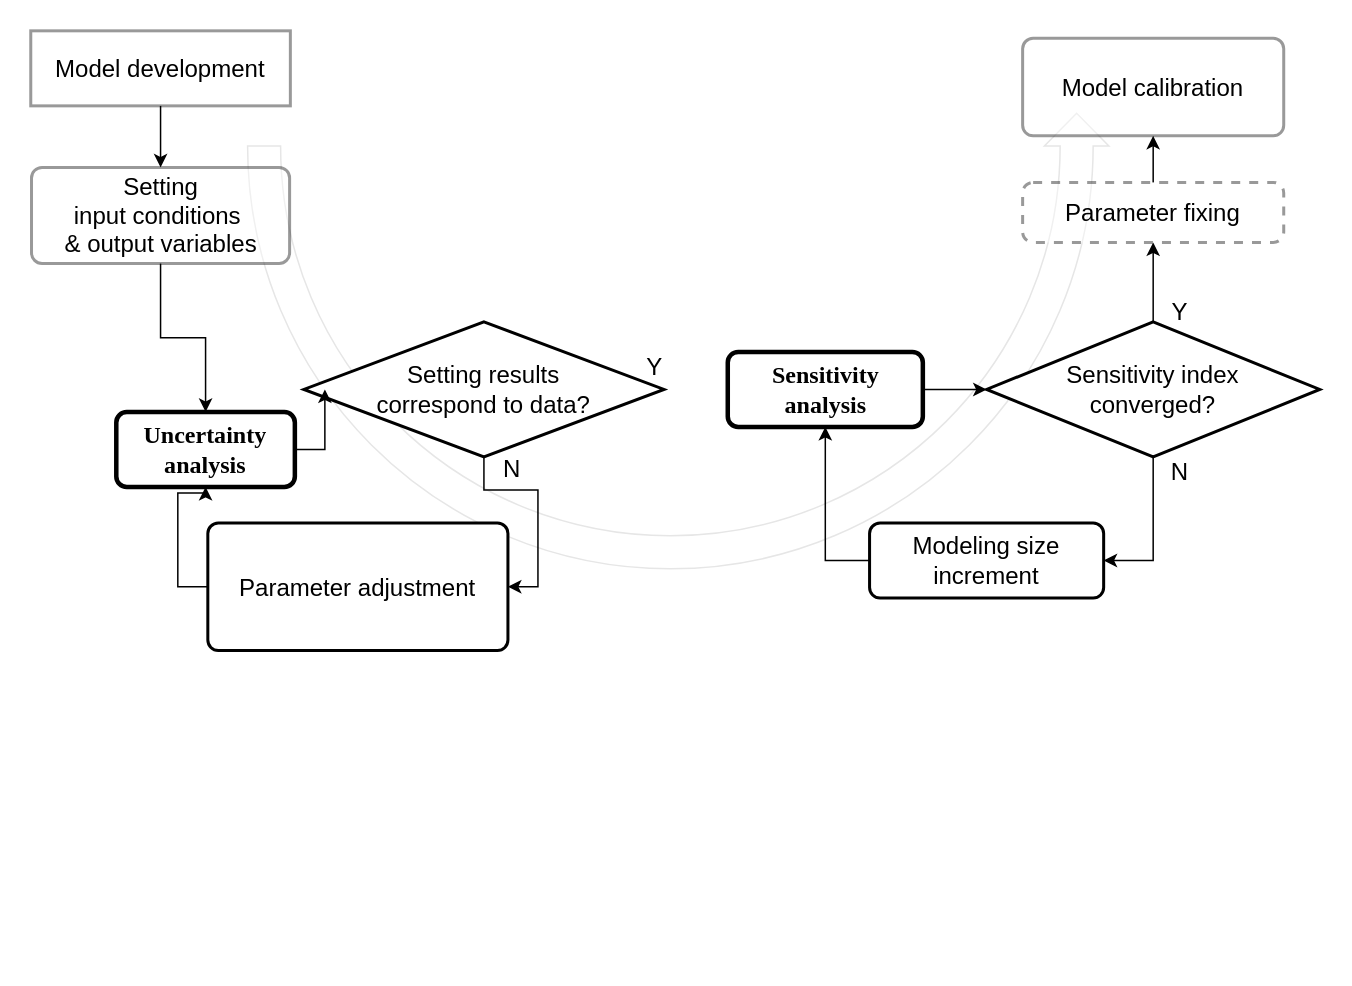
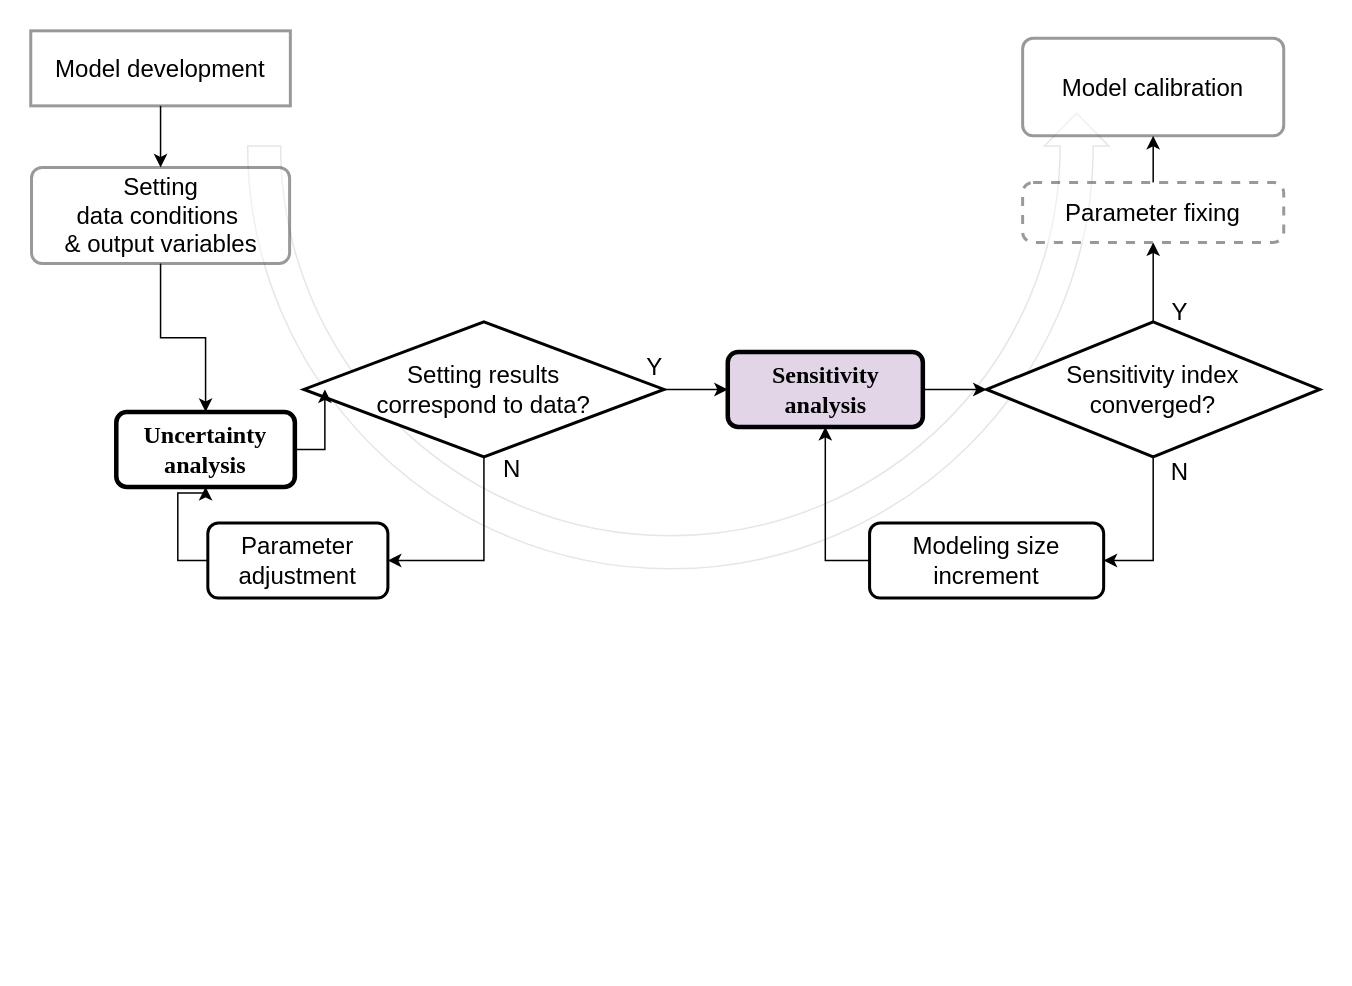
  <mxCell id="0" />
  <mxCell id="1" parent="0" />
  <mxCell id="2" value="" style="html=1;shadow=0;dashed=0;align=center;verticalAlign=middle;shape=mxgraph.arrows2.uTurnArrow;dy=11;arrowHead=43;dx2=21.85;strokeColor=#E6E6E6;strokeWidth=1;rotation=-90;flipV=1;perimeterSpacing=0;" vertex="1" parent="1"><mxGeometry x="421" y="61" width="61" height="574" as="geometry" /></mxCell>
  <mxCell id="3" value="" style="edgeStyle=orthogonalEdgeStyle;rounded=0;orthogonalLoop=1;jettySize=auto;html=1;" edge="1" parent="1" source="4" target="25"><mxGeometry relative="1" as="geometry" /></mxCell>
  <mxCell id="4" value="&lt;font style=&quot;font-size: 16px&quot;&gt;Model development&lt;/font&gt;" style="whiteSpace=wrap;html=1;absoluteArcSize=1;arcSize=14;strokeWidth=2;opacity=40;rounded=0;" parent="1" vertex="1"><mxGeometry x="20" y="20" width="173" height="50" as="geometry" /></mxCell>
  <mxCell id="5" value="&lt;font style=&quot;font-size: 16px&quot; face=&quot;Verdana&quot;&gt;&lt;b&gt;Uncertainty analysis&lt;/b&gt;&lt;/font&gt;" style="rounded=1;whiteSpace=wrap;html=1;absoluteArcSize=1;arcSize=14;strokeWidth=3;" parent="1" vertex="1"><mxGeometry x="77" y="274" width="119" height="50" as="geometry" /></mxCell>
+ <mxCell id="6" value="" style="edgeStyle=orthogonalEdgeStyle;rounded=0;orthogonalLoop=1;jettySize=auto;html=1;" edge="1" parent="1" source="7" target="9"><mxGeometry relative="1" as="geometry" /></mxCell>
  <mxCell id="7" value="&lt;div style=&quot;font-size: 16px&quot;&gt;&lt;font style=&quot;font-size: 16px&quot;&gt;Setting results &lt;br&gt;&lt;/font&gt;&lt;/div&gt;&lt;div style=&quot;font-size: 16px&quot;&gt;&lt;font style=&quot;font-size: 16px&quot;&gt;correspond to data?&lt;/font&gt;&lt;/div&gt;" style="strokeWidth=2;html=1;shape=mxgraph.flowchart.decision;whiteSpace=wrap;" parent="1" vertex="1"><mxGeometry x="202" y="214" width="240" height="90" as="geometry" /></mxCell>
  <mxCell id="8" value="" style="edgeStyle=orthogonalEdgeStyle;rounded=0;orthogonalLoop=1;jettySize=auto;html=1;" parent="1" source="5" target="7" edge="1"><mxGeometry relative="1" as="geometry" /></mxCell>
- <mxCell id="9" value="&lt;font style=&quot;font-size: 16px&quot; face=&quot;Verdana&quot;&gt;&lt;b&gt;Sensitivity analysis&lt;/b&gt;&lt;/font&gt;" style="rounded=1;whiteSpace=wrap;html=1;absoluteArcSize=1;arcSize=14;strokeWidth=3;" parent="1" vertex="1"><mxGeometry x="484.5" y="234" width="130" height="50" as="geometry" /></mxCell>
+ <mxCell id="9" value="&lt;font style=&quot;font-size: 16px&quot; face=&quot;Verdana&quot;&gt;&lt;b&gt;Sensitivity analysis&lt;/b&gt;&lt;/font&gt;" style="rounded=1;whiteSpace=wrap;html=1;absoluteArcSize=1;arcSize=14;strokeWidth=3;fillColor=#e1d5e7;" parent="1" vertex="1"><mxGeometry x="484.5" y="234" width="130" height="50" as="geometry" /></mxCell>
  <mxCell id="10" value="" style="edgeStyle=orthogonalEdgeStyle;rounded=0;orthogonalLoop=1;jettySize=auto;html=1;entryX=0.5;entryY=1;entryDx=0;entryDy=0;exitX=0;exitY=0.5;exitDx=0;exitDy=0;" parent="1" source="11" target="5" edge="1"><mxGeometry relative="1" as="geometry"><mxPoint x="41" y="548" as="targetPoint" /></mxGeometry></mxCell>
- <mxCell id="11" value="&lt;font style=&quot;font-size: 16px&quot;&gt;Parameter adjustment&lt;/font&gt;" style="rounded=1;whiteSpace=wrap;html=1;absoluteArcSize=1;arcSize=14;strokeWidth=2;" parent="1" vertex="1"><mxGeometry x="138" y="348" width="200" height="85" as="geometry" /></mxCell>
+ <mxCell id="11" value="&lt;font style=&quot;font-size: 16px&quot;&gt;Parameter adjustment&lt;/font&gt;" style="rounded=1;whiteSpace=wrap;html=1;absoluteArcSize=1;arcSize=14;strokeWidth=2;" parent="1" vertex="1"><mxGeometry x="138" y="348" width="120" height="50" as="geometry" /></mxCell>
  <mxCell id="12" value="" style="edgeStyle=orthogonalEdgeStyle;rounded=0;orthogonalLoop=1;jettySize=auto;html=1;entryX=1;entryY=0.5;entryDx=0;entryDy=0;exitX=0.5;exitY=1;exitDx=0;exitDy=0;exitPerimeter=0;" parent="1" source="7" target="11" edge="1"><mxGeometry relative="1" as="geometry"><mxPoint x="219" y="644" as="targetPoint" /></mxGeometry></mxCell>
  <mxCell id="13" value="" style="edgeStyle=orthogonalEdgeStyle;rounded=0;orthogonalLoop=1;jettySize=auto;html=1;entryX=1;entryY=0.5;entryDx=0;entryDy=0;" edge="1" parent="1" source="15" target="18"><mxGeometry relative="1" as="geometry"><mxPoint x="848" y="134" as="targetPoint" /></mxGeometry></mxCell>
  <mxCell id="14" value="" style="edgeStyle=orthogonalEdgeStyle;rounded=0;orthogonalLoop=1;jettySize=auto;html=1;" edge="1" parent="1" source="15" target="20"><mxGeometry relative="1" as="geometry" /></mxCell>
  <mxCell id="15" value="&lt;div style=&quot;font-size: 16px&quot;&gt;&lt;font style=&quot;font-size: 16px&quot;&gt;&lt;font style=&quot;font-size: 16px&quot;&gt;Sensitivity index &lt;/font&gt;&lt;br&gt;&lt;/font&gt;&lt;/div&gt;&lt;div style=&quot;font-size: 16px&quot;&gt;&lt;font style=&quot;font-size: 16px&quot;&gt;converged?&lt;/font&gt;&lt;/div&gt;" style="strokeWidth=2;html=1;shape=mxgraph.flowchart.decision;whiteSpace=wrap;" parent="1" vertex="1"><mxGeometry x="657" y="214" width="222" height="90" as="geometry" /></mxCell>
  <mxCell id="16" value="" style="edgeStyle=orthogonalEdgeStyle;rounded=0;orthogonalLoop=1;jettySize=auto;html=1;" parent="1" source="9" target="15" edge="1"><mxGeometry relative="1" as="geometry" /></mxCell>
  <mxCell id="17" value="" style="edgeStyle=orthogonalEdgeStyle;rounded=0;orthogonalLoop=1;jettySize=auto;html=1;entryX=0.5;entryY=1;entryDx=0;entryDy=0;exitX=0;exitY=0.5;exitDx=0;exitDy=0;" edge="1" parent="1" source="18" target="9"><mxGeometry relative="1" as="geometry"><mxPoint x="516" y="159" as="targetPoint" /></mxGeometry></mxCell>
  <mxCell id="18" value="&lt;font style=&quot;font-size: 16px&quot;&gt;Modeling size increment&lt;/font&gt;" style="rounded=1;whiteSpace=wrap;html=1;absoluteArcSize=1;arcSize=14;strokeWidth=2;" parent="1" vertex="1"><mxGeometry x="579" y="348" width="156" height="50" as="geometry" /></mxCell>
  <mxCell id="19" value="" style="edgeStyle=orthogonalEdgeStyle;rounded=0;orthogonalLoop=1;jettySize=auto;html=1;" edge="1" parent="1" source="20" target="27"><mxGeometry relative="1" as="geometry" /></mxCell>
  <mxCell id="20" value="&lt;div style=&quot;font-size: 16px&quot;&gt;&lt;font style=&quot;font-size: 16px&quot;&gt;Parameter fixing &lt;br&gt;&lt;/font&gt;&lt;/div&gt;" style="rounded=1;whiteSpace=wrap;html=1;absoluteArcSize=1;arcSize=14;strokeWidth=2;opacity=40;dashed=1;" parent="1" vertex="1"><mxGeometry x="681" y="121" width="174" height="40" as="geometry" /></mxCell>
  <mxCell id="21" value="&lt;font style=&quot;font-size: 16px&quot;&gt;Y&lt;/font&gt;" style="text;html=1;strokeColor=none;fillColor=none;align=center;verticalAlign=middle;whiteSpace=wrap;rounded=0;" parent="1" vertex="1"><mxGeometry x="415.5" y="234" width="40" height="20" as="geometry" /></mxCell>
  <mxCell id="22" value="&lt;font style=&quot;font-size: 16px&quot;&gt;Y&lt;/font&gt;" style="text;html=1;strokeColor=none;fillColor=none;align=center;verticalAlign=middle;whiteSpace=wrap;rounded=0;" vertex="1" parent="1"><mxGeometry x="765.5" y="197" width="40" height="20" as="geometry" /></mxCell>
  <mxCell id="23" value="&lt;font style=&quot;font-size: 16px&quot;&gt;N&lt;/font&gt;" style="text;html=1;strokeColor=none;fillColor=none;align=center;verticalAlign=middle;whiteSpace=wrap;rounded=0;" vertex="1" parent="1"><mxGeometry x="765.5" y="304" width="40" height="20" as="geometry" /></mxCell>
  <mxCell id="24" value="" style="edgeStyle=orthogonalEdgeStyle;rounded=0;orthogonalLoop=1;jettySize=auto;html=1;" edge="1" parent="1" source="25" target="5"><mxGeometry relative="1" as="geometry" /></mxCell>
- <mxCell id="25" value="&lt;div style=&quot;font-size: 16px&quot;&gt;&lt;font style=&quot;font-size: 16px&quot;&gt;Setting &lt;br&gt;&lt;/font&gt;&lt;/div&gt;&lt;div style=&quot;font-size: 16px&quot;&gt;&lt;font style=&quot;font-size: 16px&quot;&gt;input conditions&amp;nbsp; &lt;br&gt;&lt;/font&gt;&lt;/div&gt;&lt;div style=&quot;font-size: 16px&quot;&gt;&lt;font style=&quot;font-size: 16px&quot;&gt;&amp;amp; output variables&lt;/font&gt;&lt;/div&gt;" style="rounded=1;whiteSpace=wrap;html=1;absoluteArcSize=1;arcSize=14;strokeWidth=2;opacity=40;" vertex="1" parent="1"><mxGeometry x="20.5" y="111" width="172" height="64" as="geometry" /></mxCell>
+ <mxCell id="25" value="&lt;div style=&quot;font-size: 16px&quot;&gt;&lt;font style=&quot;font-size: 16px&quot;&gt;Setting &lt;br&gt;&lt;/font&gt;&lt;/div&gt;&lt;div style=&quot;font-size: 16px&quot;&gt;&lt;font style=&quot;font-size: 16px&quot;&gt;data conditions&amp;nbsp; &lt;br&gt;&lt;/font&gt;&lt;/div&gt;&lt;div style=&quot;font-size: 16px&quot;&gt;&lt;font style=&quot;font-size: 16px&quot;&gt;&amp;amp; output variables&lt;/font&gt;&lt;/div&gt;" style="rounded=1;whiteSpace=wrap;html=1;absoluteArcSize=1;arcSize=14;strokeWidth=2;opacity=40;" vertex="1" parent="1"><mxGeometry x="20.5" y="111" width="172" height="64" as="geometry" /></mxCell>
  <mxCell id="26" value="&lt;font style=&quot;font-size: 16px&quot;&gt;N&lt;/font&gt;" style="text;html=1;strokeColor=none;fillColor=none;align=center;verticalAlign=middle;whiteSpace=wrap;rounded=0;" vertex="1" parent="1"><mxGeometry x="320.5" y="302" width="40" height="20" as="geometry" /></mxCell>
  <mxCell id="27" value="&lt;div style=&quot;font-size: 16px&quot;&gt;Model calibration&lt;font style=&quot;font-size: 16px&quot;&gt;&lt;br&gt;&lt;/font&gt;&lt;/div&gt;" style="rounded=1;whiteSpace=wrap;html=1;absoluteArcSize=1;arcSize=14;strokeWidth=2;opacity=40;" vertex="1" parent="1"><mxGeometry x="681" y="25" width="174" height="65" as="geometry" /></mxCell>
